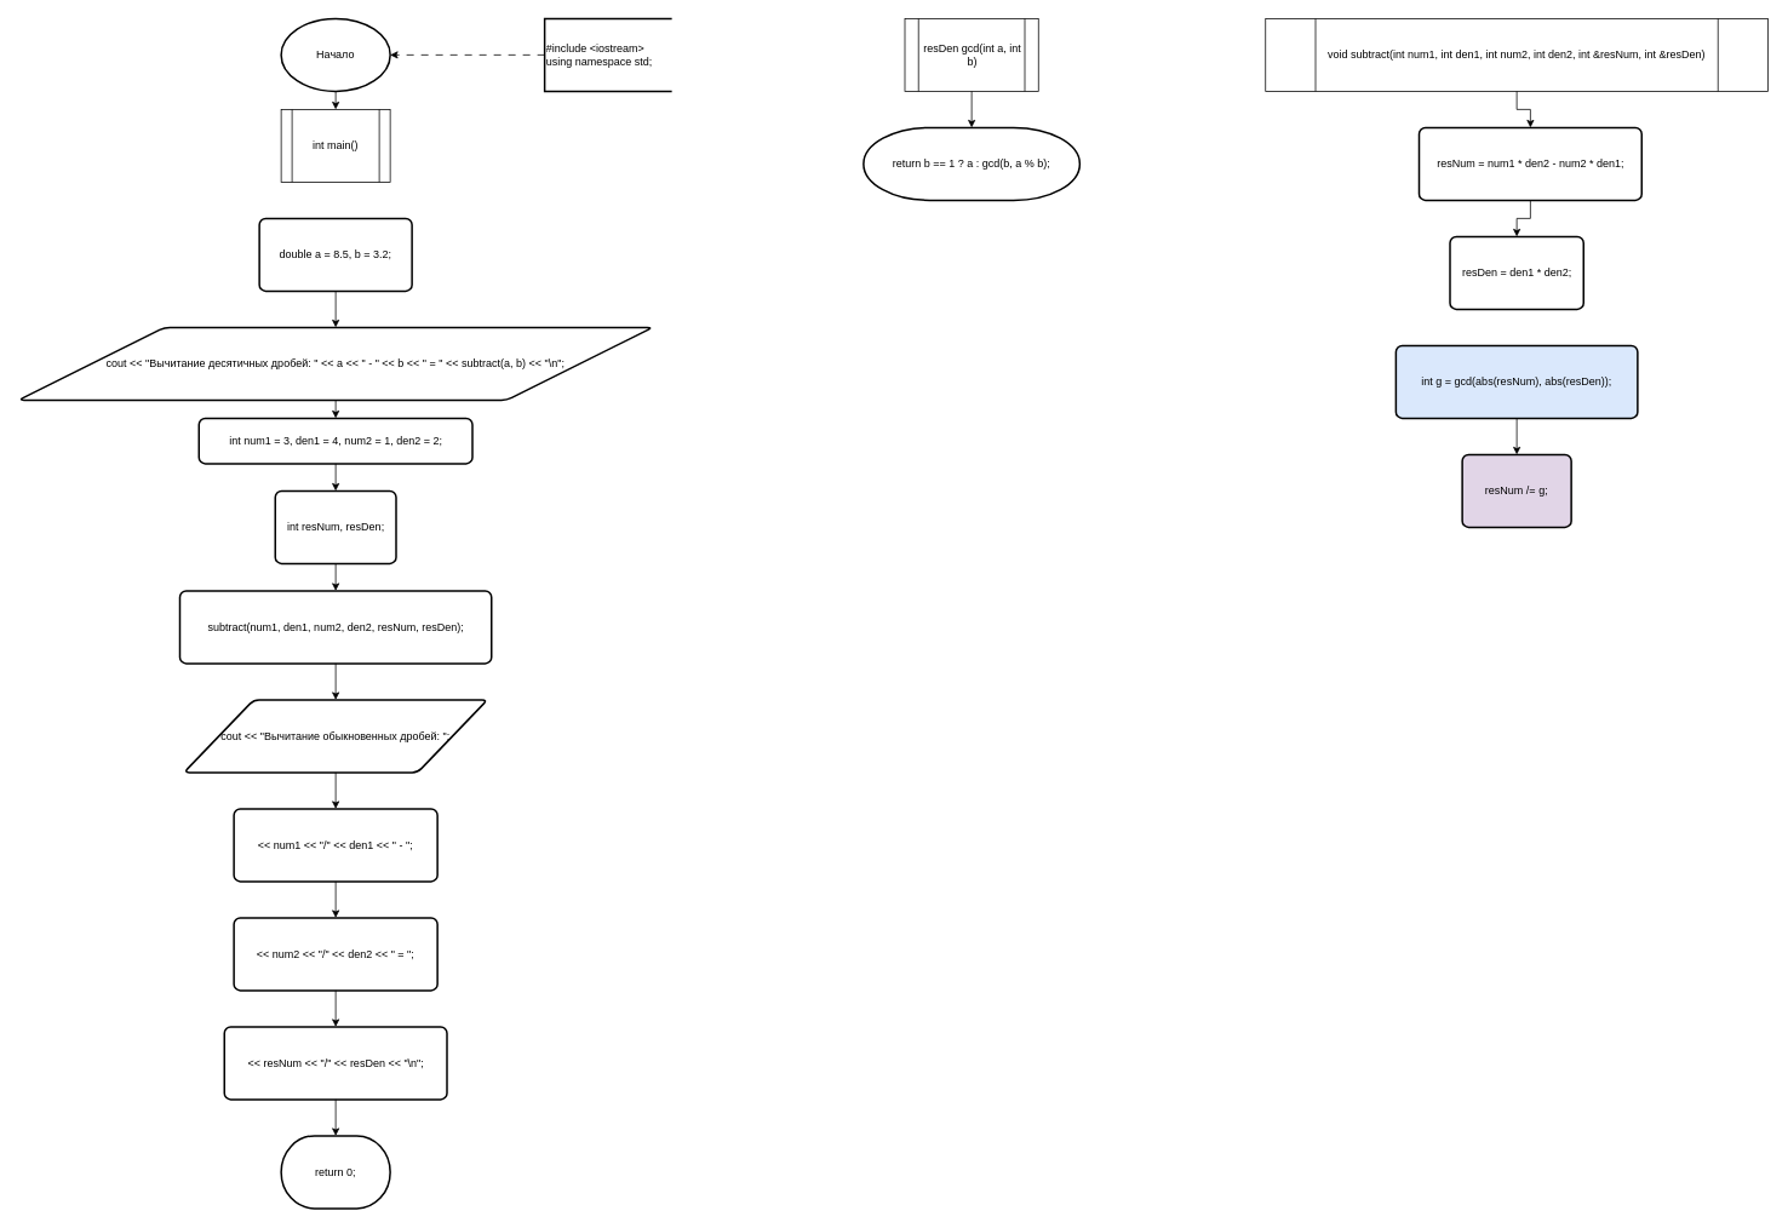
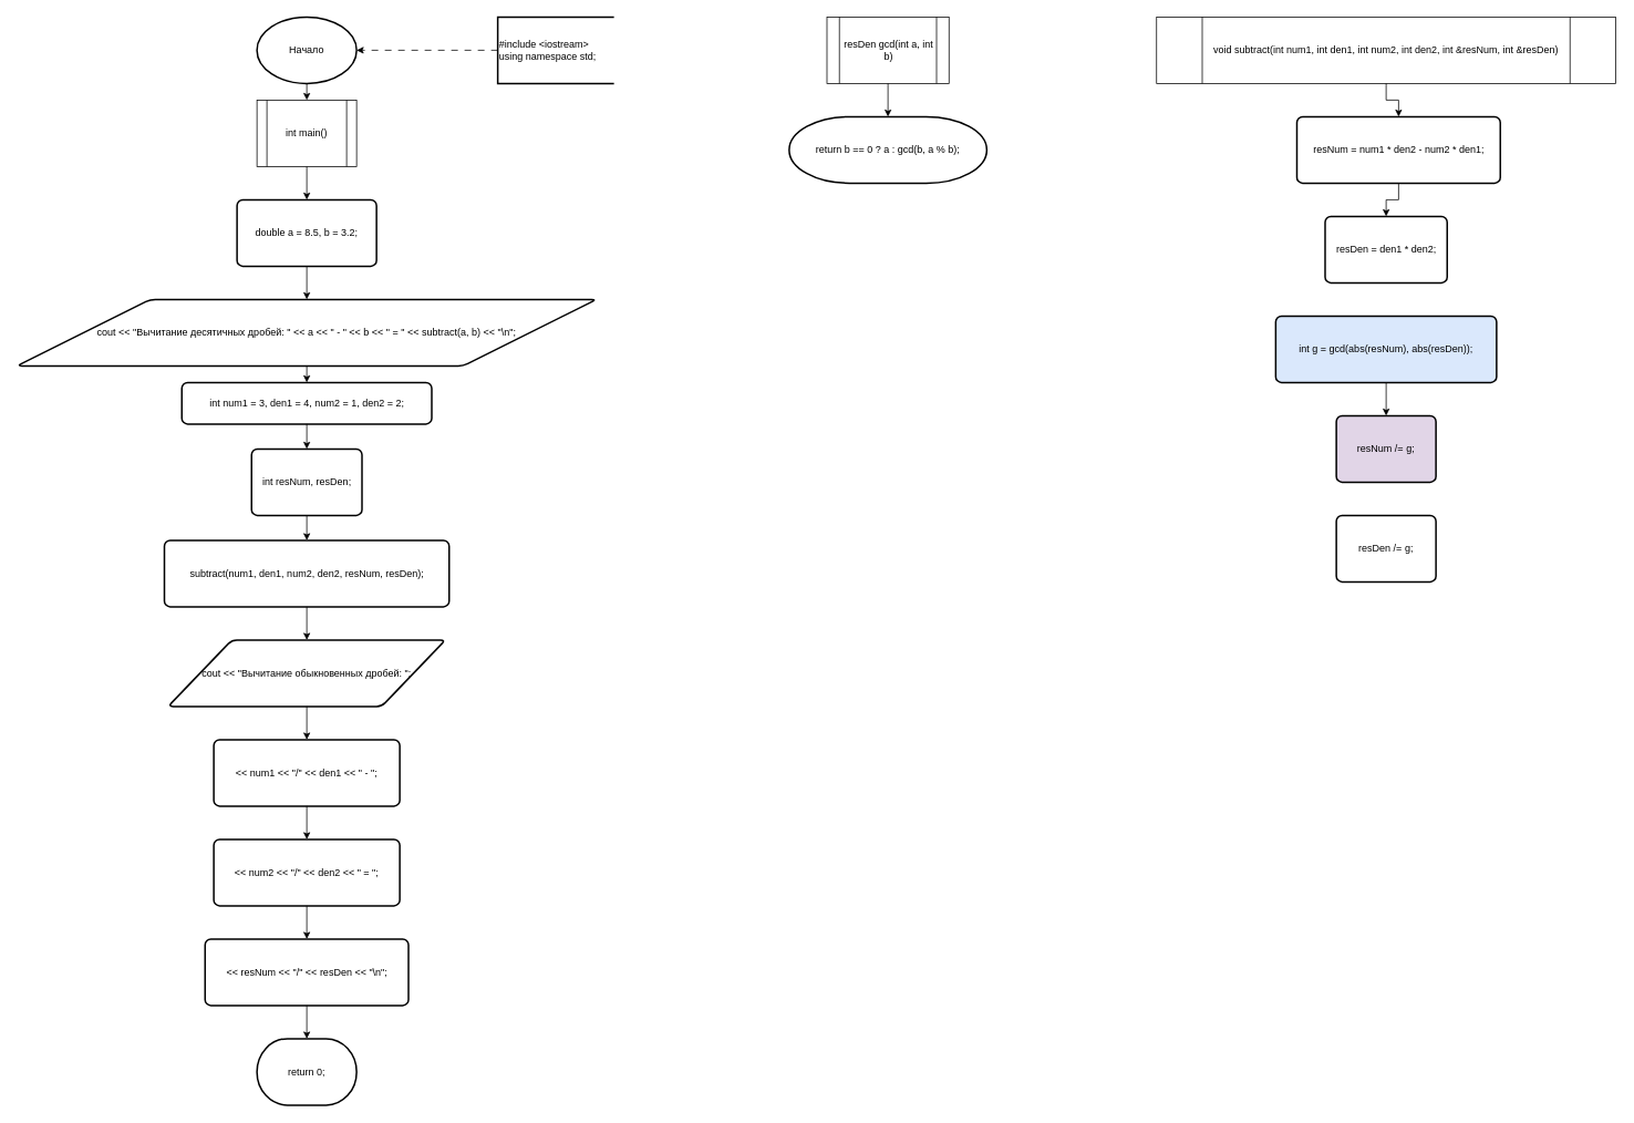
  <mxCell id="0" />
  <mxCell id="1" parent="0" />
  <mxCell id="2" value="Начало" style="whiteSpace=wrap;rounded=0;dashed=0;strokeWidth=2;shape=mxgraph.flowchart.start_1;" parent="1" vertex="1"><mxGeometry x="309" y="20" width="120" height="80" as="geometry" /></mxCell>
  <mxCell id="3" value="#include &lt;iostream&gt; using namespace std;" style="whiteSpace=wrap;rounded=0;dashed=0;strokeWidth=2;shape=mxgraph.flowchart.annotation_1;align=left;pointerEvents=1;" parent="1" vertex="1"><mxGeometry x="599" y="20" width="140" height="80" as="geometry" /></mxCell>
  <mxCell id="4" style="edgeStyle=orthogonalEdgeStyle;orthogonalLoop=1;dashed=1;dashPattern=8 8;rounded=0;jettySize=auto;entryX=1;entryY=0.5;entryDx=0;entryDy=0;exitX=0;exitY=0.5;exitDx=0;exitDy=0;targetPerimeterSpacing=0;sourcePerimeterSpacing=0;" parent="1" source="3" target="2" edge="1"><mxGeometry relative="1" as="geometry" /></mxCell>
  <mxCell id="5" value="int main()" style="whiteSpace=wrap;rounded=0;dashed=0;inherit=default;shape=process;backgroundOutline=1;" parent="1" vertex="1"><mxGeometry x="309" y="120" width="120" height="80" as="geometry" /></mxCell>
  <mxCell id="6" style="edgeStyle=orthogonalEdgeStyle;orthogonalLoop=1;rounded=0;jettySize=auto;entryX=0.5;entryY=0;entryDx=0;entryDy=0;exitX=0.5;exitY=1;exitDx=0;exitDy=0;targetPerimeterSpacing=0;sourcePerimeterSpacing=0;" parent="1" source="2" target="5" edge="1"><mxGeometry relative="1" as="geometry" /></mxCell>
  <mxCell id="7" value="double a = 8.5, b = 3.2;" style="whiteSpace=wrap;rounded=1;dashed=0;absoluteArcSize=1;arcSize=14;strokeWidth=2;" parent="1" vertex="1"><mxGeometry x="285" y="240" width="168" height="80" as="geometry" /></mxCell>
  <mxCell id="8" value="cout &lt;&lt; &quot;Вычитание десятичных дробей: &quot; &lt;&lt; a &lt;&lt; &quot; - &quot; &lt;&lt; b &lt;&lt; &quot; = &quot; &lt;&lt; subtract(a, b) &lt;&lt; &quot;\n&quot;;" style="whiteSpace=wrap;rounded=1;dashed=0;shape=parallelogram;strokeWidth=2;perimter=parallelogramPerimeter;arcSize=12;size=0.23;" parent="1" vertex="1"><mxGeometry x="20" y="360" width="698" height="80" as="geometry" /></mxCell>
  <mxCell id="9" style="edgeStyle=orthogonalEdgeStyle;orthogonalLoop=1;rounded=0;jettySize=auto;entryX=0.5;entryY=0;entryDx=0;entryDy=0;exitX=0.5;exitY=1;exitDx=0;exitDy=0;targetPerimeterSpacing=0;sourcePerimeterSpacing=0;" parent="1" source="7" target="8" edge="1"><mxGeometry relative="1" as="geometry" /></mxCell>
  <mxCell id="10" value="int num1 = 3, den1 = 4, num2 = 1, den2 = 2;" style="whiteSpace=wrap;rounded=1;dashed=0;absoluteArcSize=1;arcSize=14;strokeWidth=2;" parent="1" vertex="1"><mxGeometry x="218.5" y="460" width="301" height="50" as="geometry" /></mxCell>
  <mxCell id="11" style="edgeStyle=orthogonalEdgeStyle;orthogonalLoop=1;rounded=0;jettySize=auto;entryX=0.5;entryY=0;entryDx=0;entryDy=0;exitX=0.5;exitY=1;exitDx=0;exitDy=0;targetPerimeterSpacing=0;sourcePerimeterSpacing=0;" parent="1" source="8" target="10" edge="1"><mxGeometry relative="1" as="geometry" /></mxCell>
  <mxCell id="12" value="int resNum, resDen;" style="whiteSpace=wrap;rounded=1;dashed=0;absoluteArcSize=1;arcSize=14;strokeWidth=2;" parent="1" vertex="1"><mxGeometry x="302.5" y="540" width="133" height="80" as="geometry" /></mxCell>
  <mxCell id="13" style="edgeStyle=orthogonalEdgeStyle;orthogonalLoop=1;rounded=0;jettySize=auto;entryX=0.5;entryY=0;entryDx=0;entryDy=0;exitX=0.5;exitY=1;exitDx=0;exitDy=0;targetPerimeterSpacing=0;sourcePerimeterSpacing=0;" parent="1" source="10" target="12" edge="1"><mxGeometry relative="1" as="geometry" /></mxCell>
  <mxCell id="14" value="subtract(num1, den1, num2, den2, resNum, resDen);" style="whiteSpace=wrap;rounded=1;dashed=0;absoluteArcSize=1;arcSize=14;strokeWidth=2;" parent="1" vertex="1"><mxGeometry x="197.5" y="650" width="343" height="80" as="geometry" /></mxCell>
  <mxCell id="15" style="edgeStyle=orthogonalEdgeStyle;orthogonalLoop=1;rounded=0;jettySize=auto;entryX=0.5;entryY=0;entryDx=0;entryDy=0;exitX=0.5;exitY=1;exitDx=0;exitDy=0;targetPerimeterSpacing=0;sourcePerimeterSpacing=0;" parent="1" source="12" target="14" edge="1"><mxGeometry relative="1" as="geometry" /></mxCell>
  <mxCell id="16" value="cout &lt;&lt; &quot;Вычитание обыкновенных дробей: &quot;;" style="whiteSpace=wrap;rounded=1;dashed=0;shape=parallelogram;strokeWidth=2;perimter=parallelogramPerimeter;arcSize=12;size=0.23;" parent="1" vertex="1"><mxGeometry x="202" y="770" width="334" height="80" as="geometry" /></mxCell>
  <mxCell id="17" style="edgeStyle=orthogonalEdgeStyle;orthogonalLoop=1;rounded=0;jettySize=auto;entryX=0.5;entryY=0;entryDx=0;entryDy=0;exitX=0.5;exitY=1;exitDx=0;exitDy=0;targetPerimeterSpacing=0;sourcePerimeterSpacing=0;" parent="1" source="14" target="16" edge="1"><mxGeometry relative="1" as="geometry" /></mxCell>
  <mxCell id="18" value="&lt;&lt; num1 &lt;&lt; &quot;/&quot; &lt;&lt; den1 &lt;&lt; &quot; - &quot;;" style="whiteSpace=wrap;rounded=1;dashed=0;absoluteArcSize=1;arcSize=14;strokeWidth=2;" parent="1" vertex="1"><mxGeometry x="257" y="890" width="224" height="80" as="geometry" /></mxCell>
  <mxCell id="19" style="edgeStyle=orthogonalEdgeStyle;orthogonalLoop=1;rounded=0;jettySize=auto;entryX=0.5;entryY=0;entryDx=0;entryDy=0;exitX=0.5;exitY=1;exitDx=0;exitDy=0;targetPerimeterSpacing=0;sourcePerimeterSpacing=0;" parent="1" source="16" target="18" edge="1"><mxGeometry relative="1" as="geometry" /></mxCell>
  <mxCell id="20" value="&lt;&lt; num2 &lt;&lt; &quot;/&quot; &lt;&lt; den2 &lt;&lt; &quot; = &quot;;" style="whiteSpace=wrap;rounded=1;dashed=0;absoluteArcSize=1;arcSize=14;strokeWidth=2;" parent="1" vertex="1"><mxGeometry x="257" y="1010" width="224" height="80" as="geometry" /></mxCell>
  <mxCell id="21" style="edgeStyle=orthogonalEdgeStyle;orthogonalLoop=1;rounded=0;jettySize=auto;entryX=0.5;entryY=0;entryDx=0;entryDy=0;exitX=0.5;exitY=1;exitDx=0;exitDy=0;targetPerimeterSpacing=0;sourcePerimeterSpacing=0;" parent="1" source="18" target="20" edge="1"><mxGeometry relative="1" as="geometry" /></mxCell>
  <mxCell id="22" value="&lt;&lt; resNum &lt;&lt; &quot;/&quot; &lt;&lt; resDen &lt;&lt; &quot;\n&quot;;" style="whiteSpace=wrap;rounded=1;dashed=0;absoluteArcSize=1;arcSize=14;strokeWidth=2;" parent="1" vertex="1"><mxGeometry x="246.5" y="1130" width="245" height="80" as="geometry" /></mxCell>
  <mxCell id="23" style="edgeStyle=orthogonalEdgeStyle;orthogonalLoop=1;rounded=0;jettySize=auto;entryX=0.5;entryY=0;entryDx=0;entryDy=0;exitX=0.5;exitY=1;exitDx=0;exitDy=0;targetPerimeterSpacing=0;sourcePerimeterSpacing=0;" parent="1" source="20" target="22" edge="1"><mxGeometry relative="1" as="geometry" /></mxCell>
  <mxCell id="24" value="return 0;" style="whiteSpace=wrap;rounded=0;dashed=0;strokeWidth=2;shape=mxgraph.flowchart.terminator;" parent="1" vertex="1"><mxGeometry x="309" y="1250" width="120" height="80" as="geometry" /></mxCell>
  <mxCell id="25" style="edgeStyle=orthogonalEdgeStyle;orthogonalLoop=1;rounded=0;jettySize=auto;entryX=0.5;entryY=0;entryDx=0;entryDy=0;exitX=0.5;exitY=1;exitDx=0;exitDy=0;targetPerimeterSpacing=0;sourcePerimeterSpacing=0;" parent="1" source="22" target="24" edge="1"><mxGeometry relative="1" as="geometry" /></mxCell>
+ <mxCell id="26" style="edgeStyle=orthogonalEdgeStyle;orthogonalLoop=1;rounded=0;jettySize=auto;entryX=0.5;entryY=0;entryDx=0;entryDy=0;exitX=0.5;exitY=1;exitDx=0;exitDy=0;targetPerimeterSpacing=0;sourcePerimeterSpacing=0;" parent="1" source="5" target="7" edge="1"><mxGeometry relative="1" as="geometry" /></mxCell>
  <mxCell id="27" value="resDen gcd(int a, int b)" style="whiteSpace=wrap;rounded=0;dashed=0;inherit=default;shape=process;backgroundOutline=1;" parent="1" vertex="1"><mxGeometry x="995.5" y="20" width="147" height="80" as="geometry" /></mxCell>
- <mxCell id="28" value="return b == 1 ? a : gcd(b, a % b);" style="whiteSpace=wrap;rounded=0;dashed=0;strokeWidth=2;shape=mxgraph.flowchart.terminator;" parent="1" vertex="1"><mxGeometry x="950" y="140" width="238" height="80" as="geometry" /></mxCell>
+ <mxCell id="28" value="return b == 0 ? a : gcd(b, a % b);" style="whiteSpace=wrap;rounded=0;dashed=0;strokeWidth=2;shape=mxgraph.flowchart.terminator;" parent="1" vertex="1"><mxGeometry x="950" y="140" width="238" height="80" as="geometry" /></mxCell>
  <mxCell id="29" style="edgeStyle=orthogonalEdgeStyle;orthogonalLoop=1;rounded=0;jettySize=auto;entryX=0.5;entryY=0;entryDx=0;entryDy=0;exitX=0.5;exitY=1;exitDx=0;exitDy=0;targetPerimeterSpacing=0;sourcePerimeterSpacing=0;" parent="1" source="27" target="28" edge="1"><mxGeometry relative="1" as="geometry" /></mxCell>
  <mxCell id="30" value="void subtract(int num1, int den1, int num2, int den2, int &amp;resNum, int &amp;resDen)" style="whiteSpace=wrap;rounded=0;dashed=0;inherit=default;shape=process;backgroundOutline=1;" parent="1" vertex="1"><mxGeometry x="1392.5" y="20" width="553" height="80" as="geometry" /></mxCell>
  <mxCell id="31" value="resNum = num1 * den2 - num2 * den1;" style="whiteSpace=wrap;rounded=1;dashed=0;absoluteArcSize=1;arcSize=14;strokeWidth=2;" parent="1" vertex="1"><mxGeometry x="1561.5" y="140" width="245" height="80" as="geometry" /></mxCell>
  <mxCell id="32" value="resDen = den1 * den2;" style="whiteSpace=wrap;rounded=1;dashed=0;absoluteArcSize=1;arcSize=14;strokeWidth=2;" parent="1" vertex="1"><mxGeometry x="1595.5" y="260" width="147" height="80" as="geometry" /></mxCell>
  <mxCell id="33" style="edgeStyle=orthogonalEdgeStyle;orthogonalLoop=1;rounded=0;jettySize=auto;entryX=0.5;entryY=0;entryDx=0;entryDy=0;exitX=0.5;exitY=1;exitDx=0;exitDy=0;targetPerimeterSpacing=0;sourcePerimeterSpacing=0;" parent="1" source="31" target="32" edge="1"><mxGeometry relative="1" as="geometry" /></mxCell>
  <mxCell id="34" value="int g = gcd(abs(resNum), abs(resDen));" style="whiteSpace=wrap;rounded=1;dashed=0;absoluteArcSize=1;arcSize=14;strokeWidth=2;fillColor=#dae8fc;" parent="1" vertex="1"><mxGeometry x="1536" y="380" width="266" height="80" as="geometry" /></mxCell>
  <mxCell id="35" value="resNum /= g;" style="whiteSpace=wrap;rounded=1;dashed=0;absoluteArcSize=1;arcSize=14;strokeWidth=2;fillColor=#e1d5e7;" parent="1" vertex="1"><mxGeometry x="1609" y="500" width="120" height="80" as="geometry" /></mxCell>
  <mxCell id="36" style="edgeStyle=orthogonalEdgeStyle;orthogonalLoop=1;rounded=0;jettySize=auto;entryX=0.5;entryY=0;entryDx=0;entryDy=0;exitX=0.5;exitY=1;exitDx=0;exitDy=0;targetPerimeterSpacing=0;sourcePerimeterSpacing=0;" parent="1" source="34" target="35" edge="1"><mxGeometry relative="1" as="geometry" /></mxCell>
+ <mxCell id="37" value="resDen /= g;" style="whiteSpace=wrap;rounded=1;dashed=0;absoluteArcSize=1;arcSize=14;strokeWidth=2;" parent="1" vertex="1"><mxGeometry x="1609" y="620" width="120" height="80" as="geometry" /></mxCell>
  <mxCell id="38" style="edgeStyle=orthogonalEdgeStyle;orthogonalLoop=1;rounded=0;jettySize=auto;entryX=0.5;entryY=0;entryDx=0;entryDy=0;exitX=0.5;exitY=1;exitDx=0;exitDy=0;targetPerimeterSpacing=0;sourcePerimeterSpacing=0;" parent="1" source="30" target="31" edge="1"><mxGeometry relative="1" as="geometry" /></mxCell>
